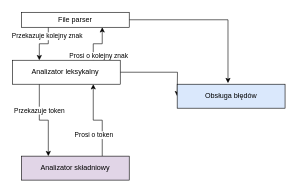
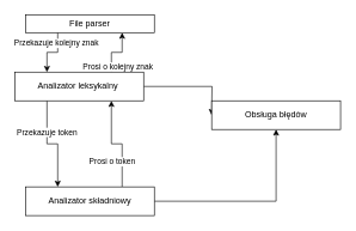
  <mxCell id="0" />
  <mxCell id="1" parent="0" />
  <mxCell id="2" style="edgeStyle=orthogonalEdgeStyle;rounded=0;orthogonalLoop=1;jettySize=auto;html=1;exitX=0.25;exitY=1;exitDx=0;exitDy=0;entryX=0.25;entryY=0;entryDx=0;entryDy=0;" edge="1" parent="1" source="7" target="11"><mxGeometry relative="1" as="geometry" /></mxCell>
  <mxCell id="3" value="Przekazuje token" style="edgeLabel;html=1;align=center;verticalAlign=middle;resizable=0;points=[];" vertex="1" connectable="0" parent="2"><mxGeometry x="-0.166" y="-1" relative="1" as="geometry"><mxPoint y="-13" as="offset" /></mxGeometry></mxCell>
  <mxCell id="4" style="edgeStyle=orthogonalEdgeStyle;rounded=0;orthogonalLoop=1;jettySize=auto;html=1;exitX=0.75;exitY=0;exitDx=0;exitDy=0;entryX=0.75;entryY=1;entryDx=0;entryDy=0;" edge="1" parent="1" source="7" target="15"><mxGeometry relative="1" as="geometry" /></mxCell>
  <mxCell id="5" value="Prosi o kolejny znak" style="edgeLabel;html=1;align=center;verticalAlign=middle;resizable=0;points=[];" vertex="1" connectable="0" parent="4"><mxGeometry x="0.036" y="1" relative="1" as="geometry"><mxPoint y="21" as="offset" /></mxGeometry></mxCell>
  <mxCell id="6" style="edgeStyle=orthogonalEdgeStyle;rounded=0;orthogonalLoop=1;jettySize=auto;html=1;" edge="1" parent="1" source="7"><mxGeometry relative="1" as="geometry"><mxPoint x="295" y="160" as="targetPoint" /></mxGeometry></mxCell>
  <mxCell id="7" value="Analizator leksykalny&amp;nbsp;" style="rounded=0;whiteSpace=wrap;html=1;" vertex="1" parent="1"><mxGeometry x="20" y="100" width="180" height="40" as="geometry" /></mxCell>
  <mxCell id="8" style="edgeStyle=orthogonalEdgeStyle;rounded=0;orthogonalLoop=1;jettySize=auto;html=1;exitX=0.75;exitY=0;exitDx=0;exitDy=0;entryX=0.75;entryY=1;entryDx=0;entryDy=0;" edge="1" parent="1" source="11" target="7"><mxGeometry relative="1" as="geometry" /></mxCell>
  <mxCell id="9" value="Prosi o token" style="edgeLabel;html=1;align=center;verticalAlign=middle;resizable=0;points=[];" vertex="1" connectable="0" parent="8"><mxGeometry x="0.143" relative="1" as="geometry"><mxPoint y="26" as="offset" /></mxGeometry></mxCell>
- <mxCell id="11" value="Analizator składniowy" style="rounded=0;whiteSpace=wrap;html=1;fillColor=#e1d5e7;" vertex="1" parent="1"><mxGeometry x="35" y="260" width="180" height="40" as="geometry" /></mxCell>
+ <mxCell id="10" style="edgeStyle=orthogonalEdgeStyle;rounded=0;orthogonalLoop=1;jettySize=auto;html=1;exitX=1;exitY=0.5;exitDx=0;exitDy=0;entryX=0.5;entryY=1;entryDx=0;entryDy=0;" edge="1" parent="1" source="11" target="16"><mxGeometry relative="1" as="geometry" /></mxCell>
+ <mxCell id="11" value="Analizator składniowy" style="rounded=0;whiteSpace=wrap;html=1;" vertex="1" parent="1"><mxGeometry x="35" y="260" width="180" height="40" as="geometry" /></mxCell>
  <mxCell id="12" style="edgeStyle=orthogonalEdgeStyle;rounded=0;orthogonalLoop=1;jettySize=auto;html=1;exitX=0.25;exitY=1;exitDx=0;exitDy=0;entryX=0.25;entryY=0;entryDx=0;entryDy=0;" edge="1" parent="1" source="15" target="7"><mxGeometry relative="1" as="geometry" /></mxCell>
  <mxCell id="13" value="Przekazuje kolejny znak" style="edgeLabel;html=1;align=center;verticalAlign=middle;resizable=0;points=[];" vertex="1" connectable="0" parent="12"><mxGeometry x="-0.143" y="1" relative="1" as="geometry"><mxPoint y="-14" as="offset" /></mxGeometry></mxCell>
- <mxCell id="14" style="edgeStyle=orthogonalEdgeStyle;rounded=0;orthogonalLoop=1;jettySize=auto;html=1;exitX=1;exitY=0.5;exitDx=0;exitDy=0;entryX=0.471;entryY=-0.047;entryDx=0;entryDy=0;entryPerimeter=0;" edge="1" parent="1" source="15" target="16"><mxGeometry relative="1" as="geometry" /></mxCell>
  <mxCell id="15" value="File parser" style="rounded=0;whiteSpace=wrap;html=1;" vertex="1" parent="1"><mxGeometry x="35" y="20" width="180" height="25" as="geometry" /></mxCell>
- <mxCell id="16" value="Obsługa błędów" style="rounded=0;whiteSpace=wrap;html=1;fillColor=#dae8fc;" vertex="1" parent="1"><mxGeometry x="295" y="140" width="180" height="40" as="geometry" /></mxCell>
+ <mxCell id="16" value="Obsługa błędów" style="rounded=0;whiteSpace=wrap;html=1;" vertex="1" parent="1"><mxGeometry x="295" y="140" width="180" height="40" as="geometry" /></mxCell>
